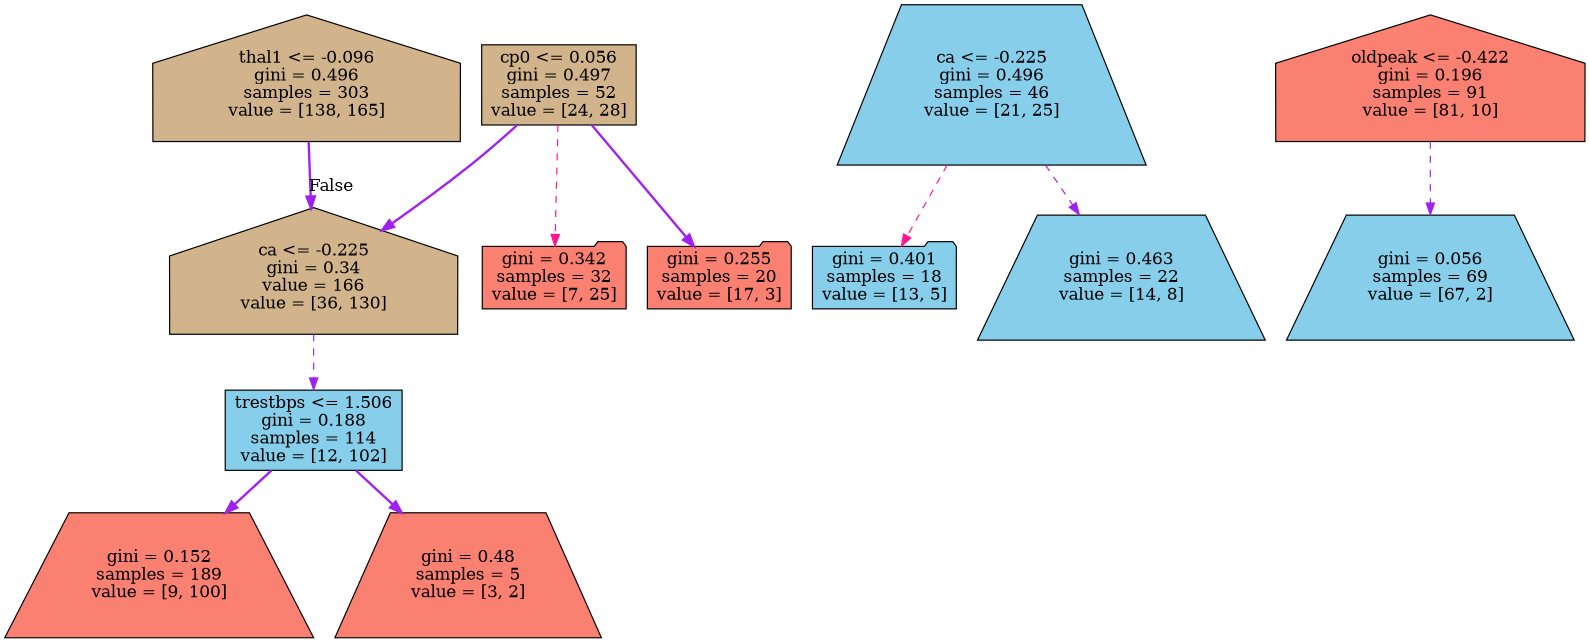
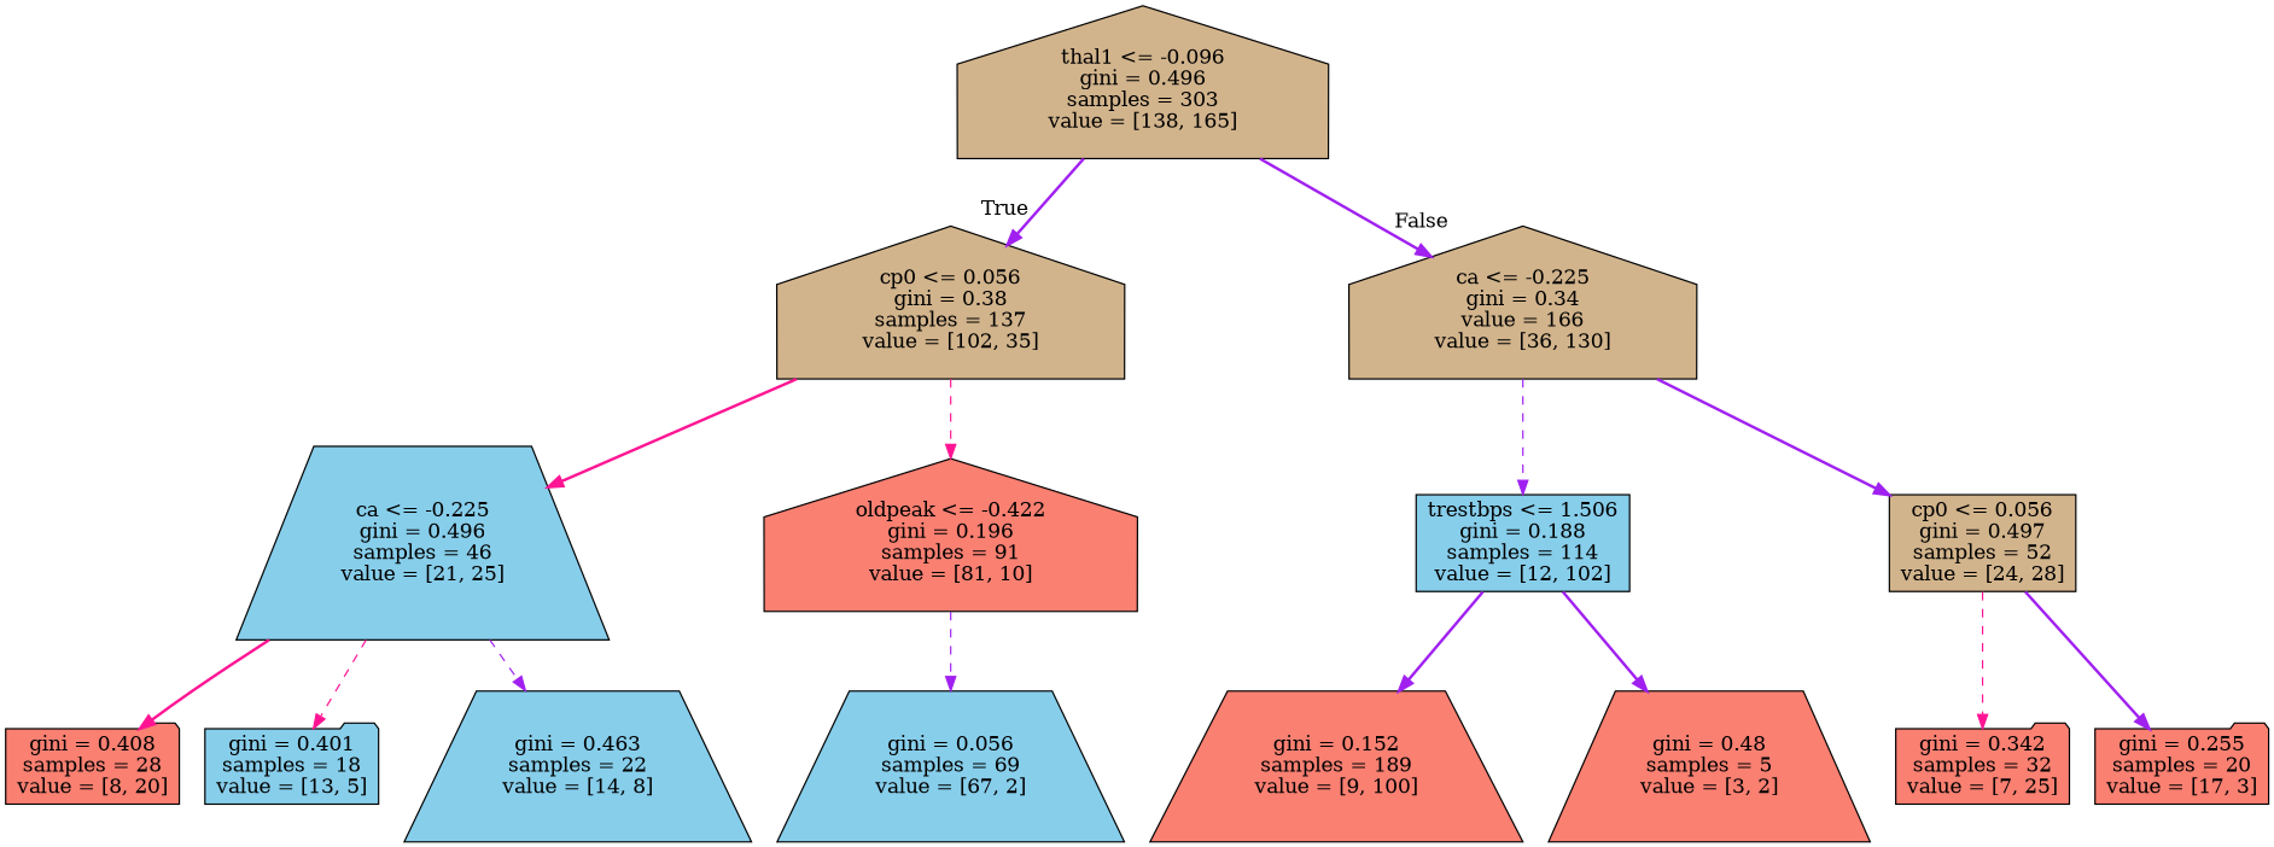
  digraph {
    node [fillcolor=salmon shape=trapezium style=filled]
    edge [color=purple style=bold]
    n1 [fillcolor=tan label="thal1 <= -0.096\ngini = 0.496\nsamples = 303\nvalue = [138, 165]" shape=house]
+   n2 [fillcolor=tan label="cp0 <= 0.056\ngini = 0.38\nsamples = 137\nvalue = [102, 35]" shape=house]
    n3 [fillcolor=tan label="ca <= -0.225\ngini = 0.34\nvalue = 166\nvalue = [36, 130]" shape=house]
    n4 [fillcolor=skyblue label="ca <= -0.225\ngini = 0.496\nsamples = 46\nvalue = [21, 25]"]
    n5 [label="oldpeak <= -0.422\ngini = 0.196\nsamples = 91\nvalue = [81, 10]" shape=house]
    n6 [fillcolor=skyblue label="trestbps <= 1.506\ngini = 0.188\nsamples = 114\nvalue = [12, 102]" shape=box]
    n7 [fillcolor=tan label="cp0 <= 0.056\ngini = 0.497\nsamples = 52\nvalue = [24, 28]" shape=box]
+   n8 [label="gini = 0.408\nsamples = 28\nvalue = [8, 20]" shape=folder]
    n9 [fillcolor=skyblue label="gini = 0.401\nsamples = 18\nvalue = [13, 5]" shape=folder]
    n10 [fillcolor=skyblue label="gini = 0.463\nsamples = 22\nvalue = [14, 8]"]
    n11 [fillcolor=skyblue label="gini = 0.056\nsamples = 69\nvalue = [67, 2]"]
    n12 [label="gini = 0.152\nsamples = 189\nvalue = [9, 100]"]
    n13 [label="gini = 0.48\nsamples = 5\nvalue = [3, 2]"]
    n14 [label="gini = 0.342\nsamples = 32\nvalue = [7, 25]" shape=folder]
    n15 [label="gini = 0.255\nsamples = 20\nvalue = [17, 3]" shape=folder]
+   n1 -> n2 [headlabel=True labelangle=45 labeldistance=2.5]
    n1 -> n3 [headlabel=False labelangle=-45 labeldistance=2.5]
+   n2 -> n4 [color=deeppink]
+   n2 -> n5 [color=deeppink style=dashed]
    n3 -> n6 [style=dashed]
-   n7 -> n3
+   n3 -> n7
+   n4 -> n8 [color=deeppink]
    n4 -> n9 [color=deeppink style=dashed]
    n4 -> n10 [style=dashed]
    n5 -> n11 [style=dashed]
    n6 -> n12
    n6 -> n13
    n7 -> n14 [color=deeppink style=dashed]
    n7 -> n15
  }
